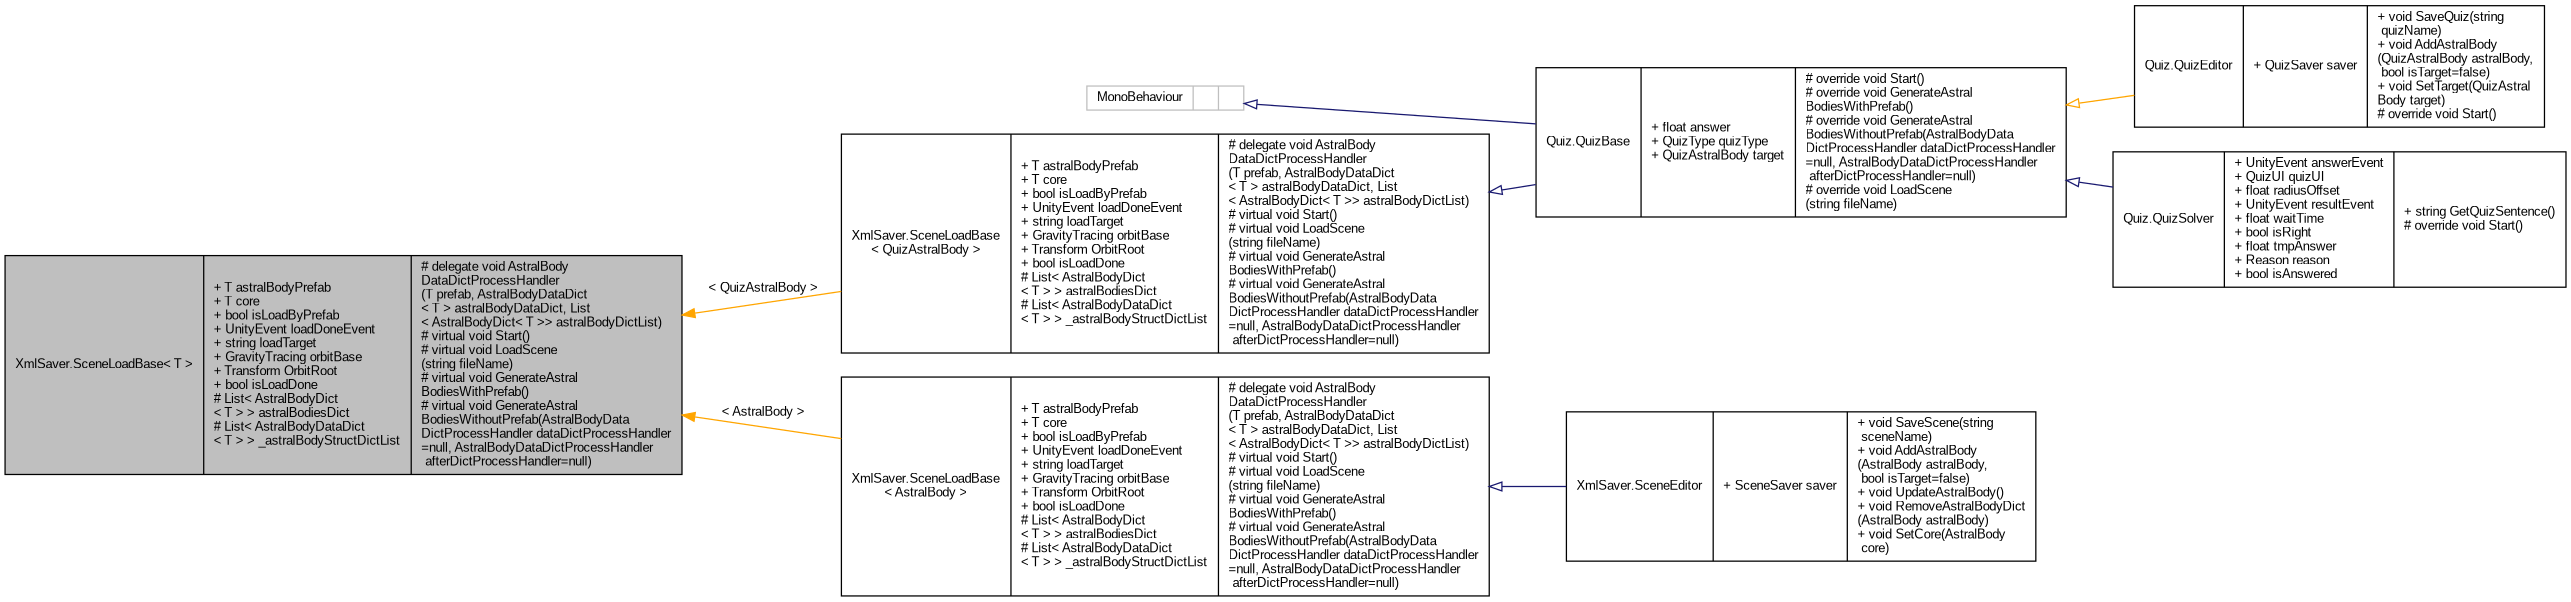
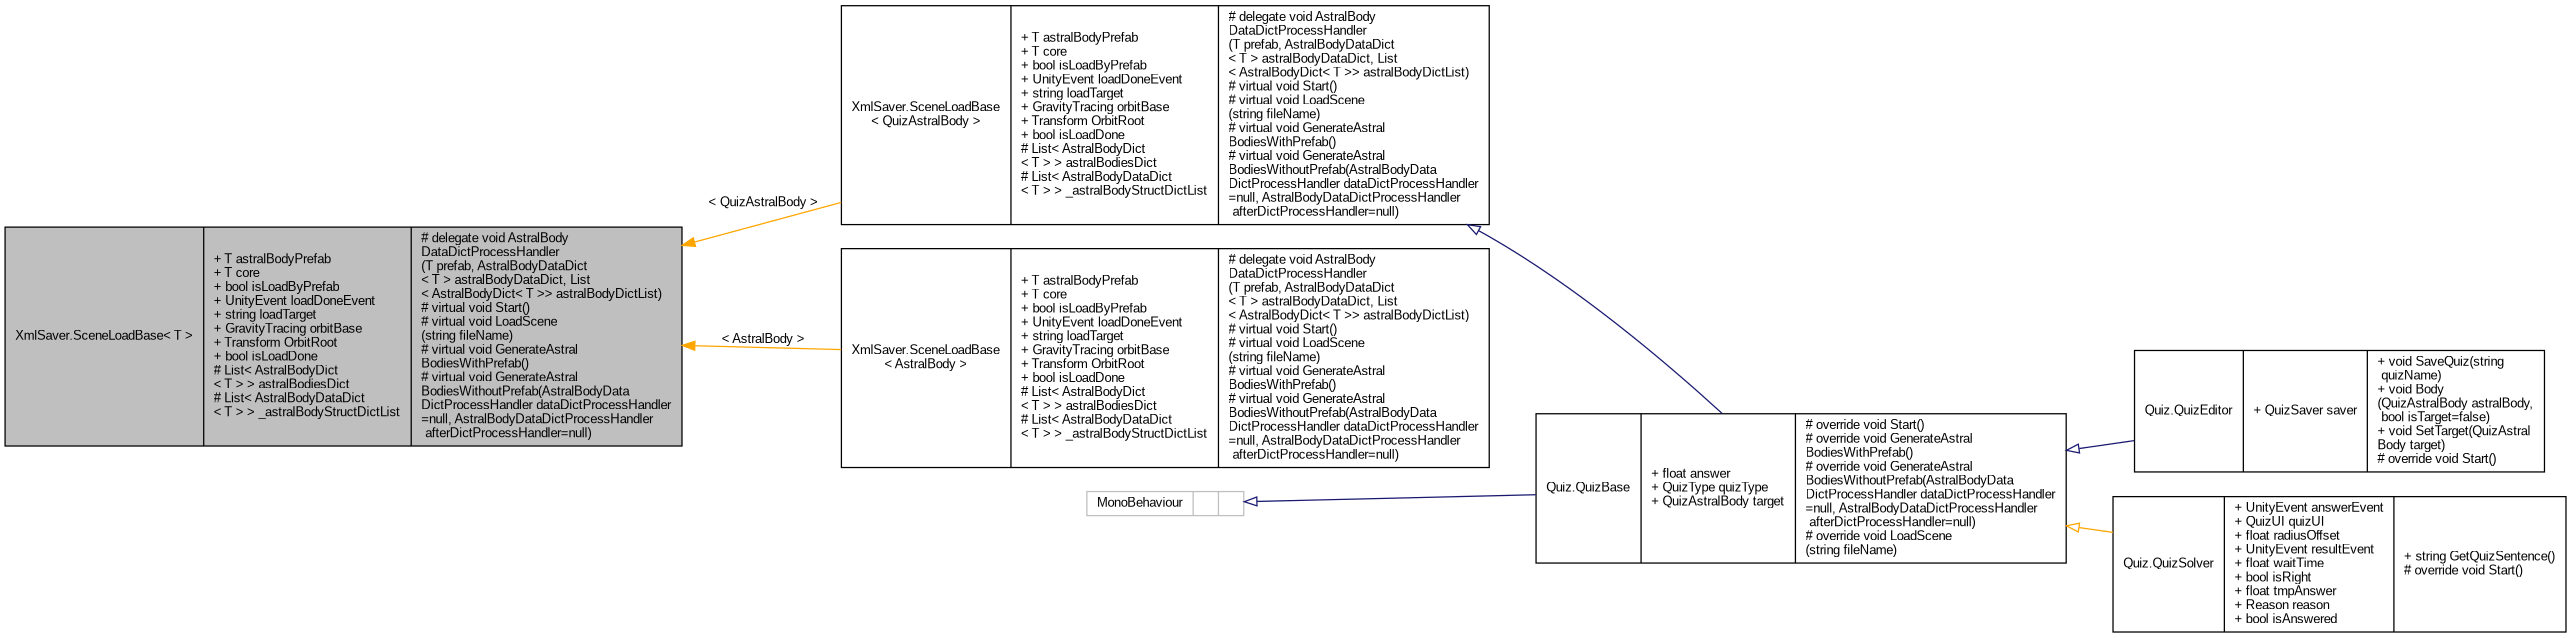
  digraph {
    fontname="Liberation Sans"
    rankdir=LR
    node [color=black fillcolor=white fontname="Liberation Sans" fontsize=10 shape=record style=filled]
    edge [color=midnightblue dir=back fontname="Liberation Sans" fontsize=10 labelfontname=Helvetica labelfontsize=10 style=solid arrowtail=onormal]
    n1 [fillcolor=grey75 fontcolor=black height=0.2 label="{XmlSaver.SceneLoadBase\< T \>\n|+ T astralBodyPrefab\l+ T core\l+ bool isLoadByPrefab\l+ UnityEvent loadDoneEvent\l+ string loadTarget\l+ GravityTracing orbitBase\l+ Transform OrbitRoot\l+ bool isLoadDone\l# List\< AstralBodyDict\l\< T \> \> astralBodiesDict\l# List\< AstralBodyDataDict\l\< T \> \> _astralBodyStructDictList\l|# delegate void AstralBody\lDataDictProcessHandler\l(T prefab, AstralBodyDataDict\l\< T \> astralBodyDataDict, List\l\< AstralBodyDict\< T \>\> astralBodyDictList)\l# virtual void Start()\l# virtual void LoadScene\l(string fileName)\l# virtual void GenerateAstral\lBodiesWithPrefab()\l# virtual void GenerateAstral\lBodiesWithoutPrefab(AstralBodyData\lDictProcessHandler dataDictProcessHandler\l=null, AstralBodyDataDictProcessHandler\l afterDictProcessHandler=null)\l}" width=0.4]
    n2 [height=0.2 label="{XmlSaver.SceneLoadBase\l\< QuizAstralBody \>\n|+ T astralBodyPrefab\l+ T core\l+ bool isLoadByPrefab\l+ UnityEvent loadDoneEvent\l+ string loadTarget\l+ GravityTracing orbitBase\l+ Transform OrbitRoot\l+ bool isLoadDone\l# List\< AstralBodyDict\l\< T \> \> astralBodiesDict\l# List\< AstralBodyDataDict\l\< T \> \> _astralBodyStructDictList\l|# delegate void AstralBody\lDataDictProcessHandler\l(T prefab, AstralBodyDataDict\l\< T \> astralBodyDataDict, List\l\< AstralBodyDict\< T \>\> astralBodyDictList)\l# virtual void Start()\l# virtual void LoadScene\l(string fileName)\l# virtual void GenerateAstral\lBodiesWithPrefab()\l# virtual void GenerateAstral\lBodiesWithoutPrefab(AstralBodyData\lDictProcessHandler dataDictProcessHandler\l=null, AstralBodyDataDictProcessHandler\l afterDictProcessHandler=null)\l}" width=0.4]
    n3 [height=0.2 label="{XmlSaver.SceneLoadBase\l\< AstralBody \>\n|+ T astralBodyPrefab\l+ T core\l+ bool isLoadByPrefab\l+ UnityEvent loadDoneEvent\l+ string loadTarget\l+ GravityTracing orbitBase\l+ Transform OrbitRoot\l+ bool isLoadDone\l# List\< AstralBodyDict\l\< T \> \> astralBodiesDict\l# List\< AstralBodyDataDict\l\< T \> \> _astralBodyStructDictList\l|# delegate void AstralBody\lDataDictProcessHandler\l(T prefab, AstralBodyDataDict\l\< T \> astralBodyDataDict, List\l\< AstralBodyDict\< T \>\> astralBodyDictList)\l# virtual void Start()\l# virtual void LoadScene\l(string fileName)\l# virtual void GenerateAstral\lBodiesWithPrefab()\l# virtual void GenerateAstral\lBodiesWithoutPrefab(AstralBodyData\lDictProcessHandler dataDictProcessHandler\l=null, AstralBodyDataDictProcessHandler\l afterDictProcessHandler=null)\l}" width=0.4]
    n4 [height=0.2 label="{Quiz.QuizBase\n|+ float answer\l+ QuizType quizType\l+ QuizAstralBody target\l|# override void Start()\l# override void GenerateAstral\lBodiesWithPrefab()\l# override void GenerateAstral\lBodiesWithoutPrefab(AstralBodyData\lDictProcessHandler dataDictProcessHandler\l=null, AstralBodyDataDictProcessHandler\l afterDictProcessHandler=null)\l# override void LoadScene\l(string fileName)\l}" width=0.4]
-   n5 [height=0.2 label="{XmlSaver.SceneEditor\n|+ SceneSaver saver\l|+ void SaveScene(string\l sceneName)\l+ void AddAstralBody\l(AstralBody astralBody,\l bool isTarget=false)\l+ void UpdateAstralBody()\l+ void RemoveAstralBodyDict\l(AstralBody astralBody)\l+ void SetCore(AstralBody\l core)\l}" width=0.4]
    n6 [color=grey75 height=0.2 label="{MonoBehaviour\n||}" width=0.4]
-   n7 [height=0.2 label="{Quiz.QuizEditor\n|+ QuizSaver saver\l|+ void SaveQuiz(string\l quizName)\l+ void AddAstralBody\l(QuizAstralBody astralBody,\l bool isTarget=false)\l+ void SetTarget(QuizAstral\lBody target)\l# override void Start()\l}" width=0.4]
+   n7 [height=0.2 label="{Quiz.QuizEditor\n|+ QuizSaver saver\l|+ void SaveQuiz(string\l quizName)\l+ void Body\l(QuizAstralBody astralBody,\l bool isTarget=false)\l+ void SetTarget(QuizAstral\lBody target)\l# override void Start()\l}" width=0.4]
    n8 [height=0.2 label="{Quiz.QuizSolver\n|+ UnityEvent answerEvent\l+ QuizUI quizUI\l+ float radiusOffset\l+ UnityEvent resultEvent\l+ float waitTime\l+ bool isRight\l+ float tmpAnswer\l+ Reason reason\l+ bool isAnswered\l|+ string GetQuizSentence()\l# override void Start()\l}" width=0.4]
    n1 -> n2 [color=orange label=" \< QuizAstralBody \>" arrowtail=""]
    n1 -> n3 [color=orange label=" \< AstralBody \>" arrowtail=""]
    n2 -> n4
-   n3 -> n5
-   n4 -> n7 [color=orange]
-   n4 -> n8
+   n4 -> n7
+   n4 -> n8 [color=orange]
    n6 -> n4
  }
